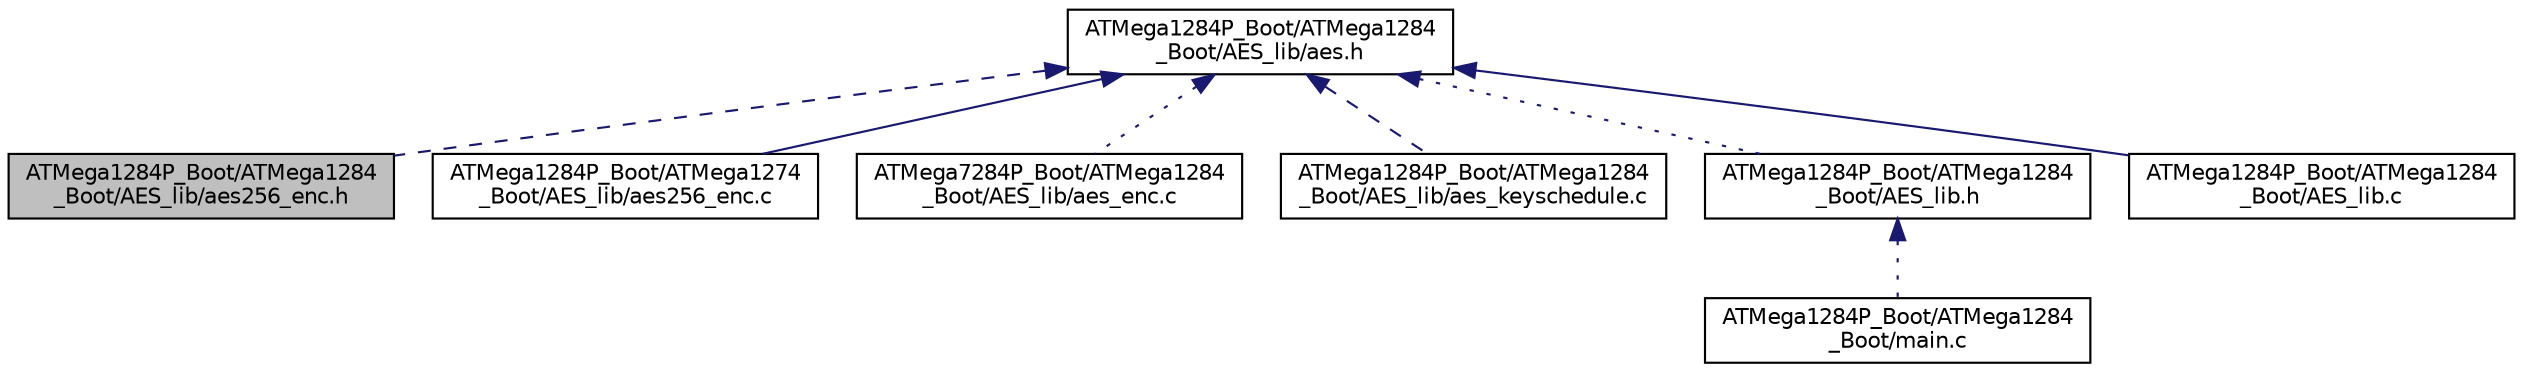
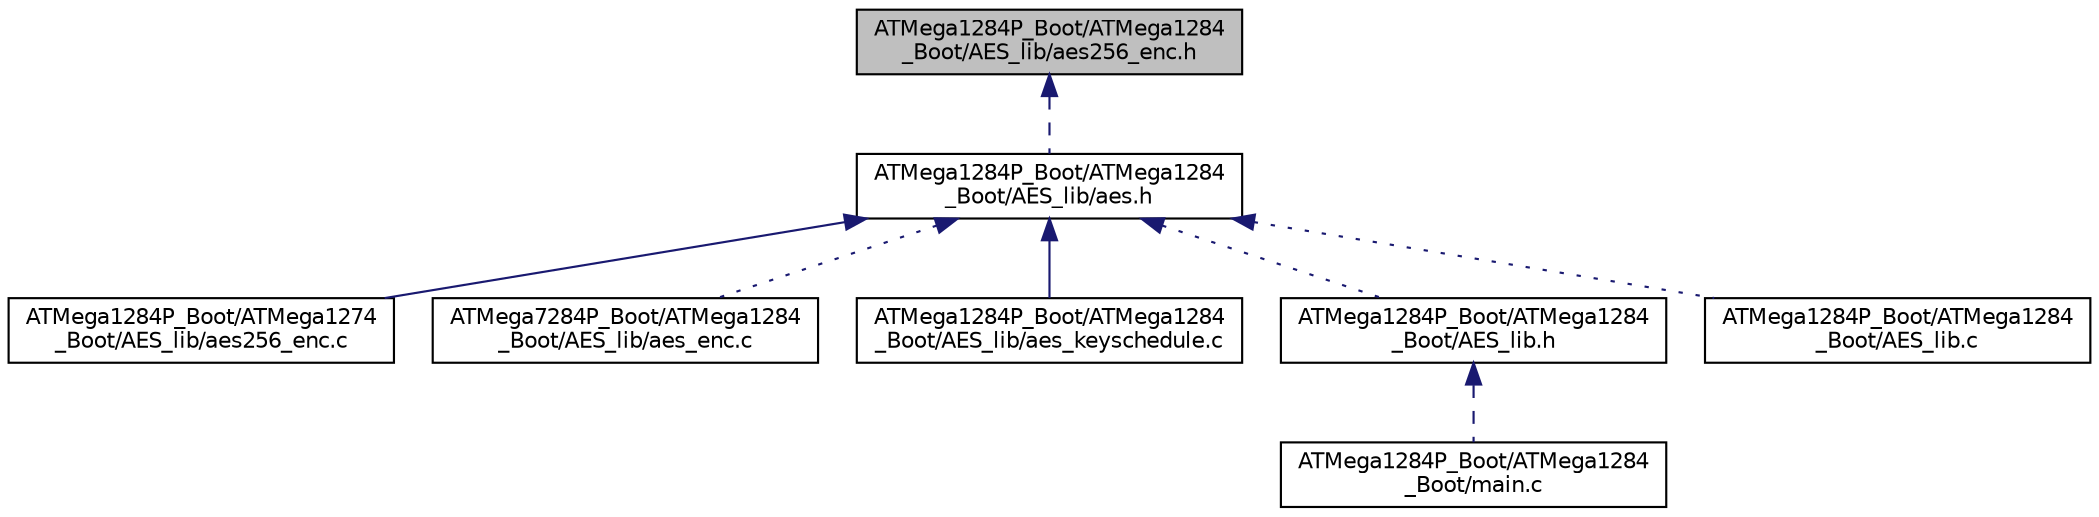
  digraph {
    node [color=black fillcolor=white fontname=Helvetica fontsize=10 shape=record style=filled]
    edge [color=midnightblue dir=back fontname=Helvetica fontsize=10 labelfontname=Helvetica labelfontsize=10 style=dotted]
    n1 [fillcolor=grey75 fontcolor=black height=0.2 label="ATMega1284P_Boot/ATMega1284\l_Boot/AES_lib/aes256_enc.h" width=0.4]
    n2 [height=0.2 label="ATMega1284P_Boot/ATMega1284\l_Boot/AES_lib/aes.h" width=0.4]
    n3 [height=0.2 label="ATMega1284P_Boot/ATMega1274\l_Boot/AES_lib/aes256_enc.c" width=0.4]
    n4 [height=0.2 label="ATMega7284P_Boot/ATMega1284\l_Boot/AES_lib/aes_enc.c" width=0.4]
    n5 [height=0.2 label="ATMega1284P_Boot/ATMega1284\l_Boot/AES_lib/aes_keyschedule.c" width=0.4]
    n6 [height=0.2 label="ATMega1284P_Boot/ATMega1284\l_Boot/AES_lib.h" width=0.4]
    n7 [height=0.2 label="ATMega1284P_Boot/ATMega1284\l_Boot/AES_lib.c" width=0.4]
    n8 [height=0.2 label="ATMega1284P_Boot/ATMega1284\l_Boot/main.c" width=0.4]
-   n2 -> n1 [style=dashed]
+   n1 -> n2 [style=dashed]
    n2 -> n3 [style=solid]
    n2 -> n4
-   n2 -> n5 [style=dashed]
+   n2 -> n5 [style=solid]
    n2 -> n6
-   n2 -> n7 [style=solid]
-   n6 -> n8
+   n2 -> n7
+   n6 -> n8 [style=dashed]
  }
